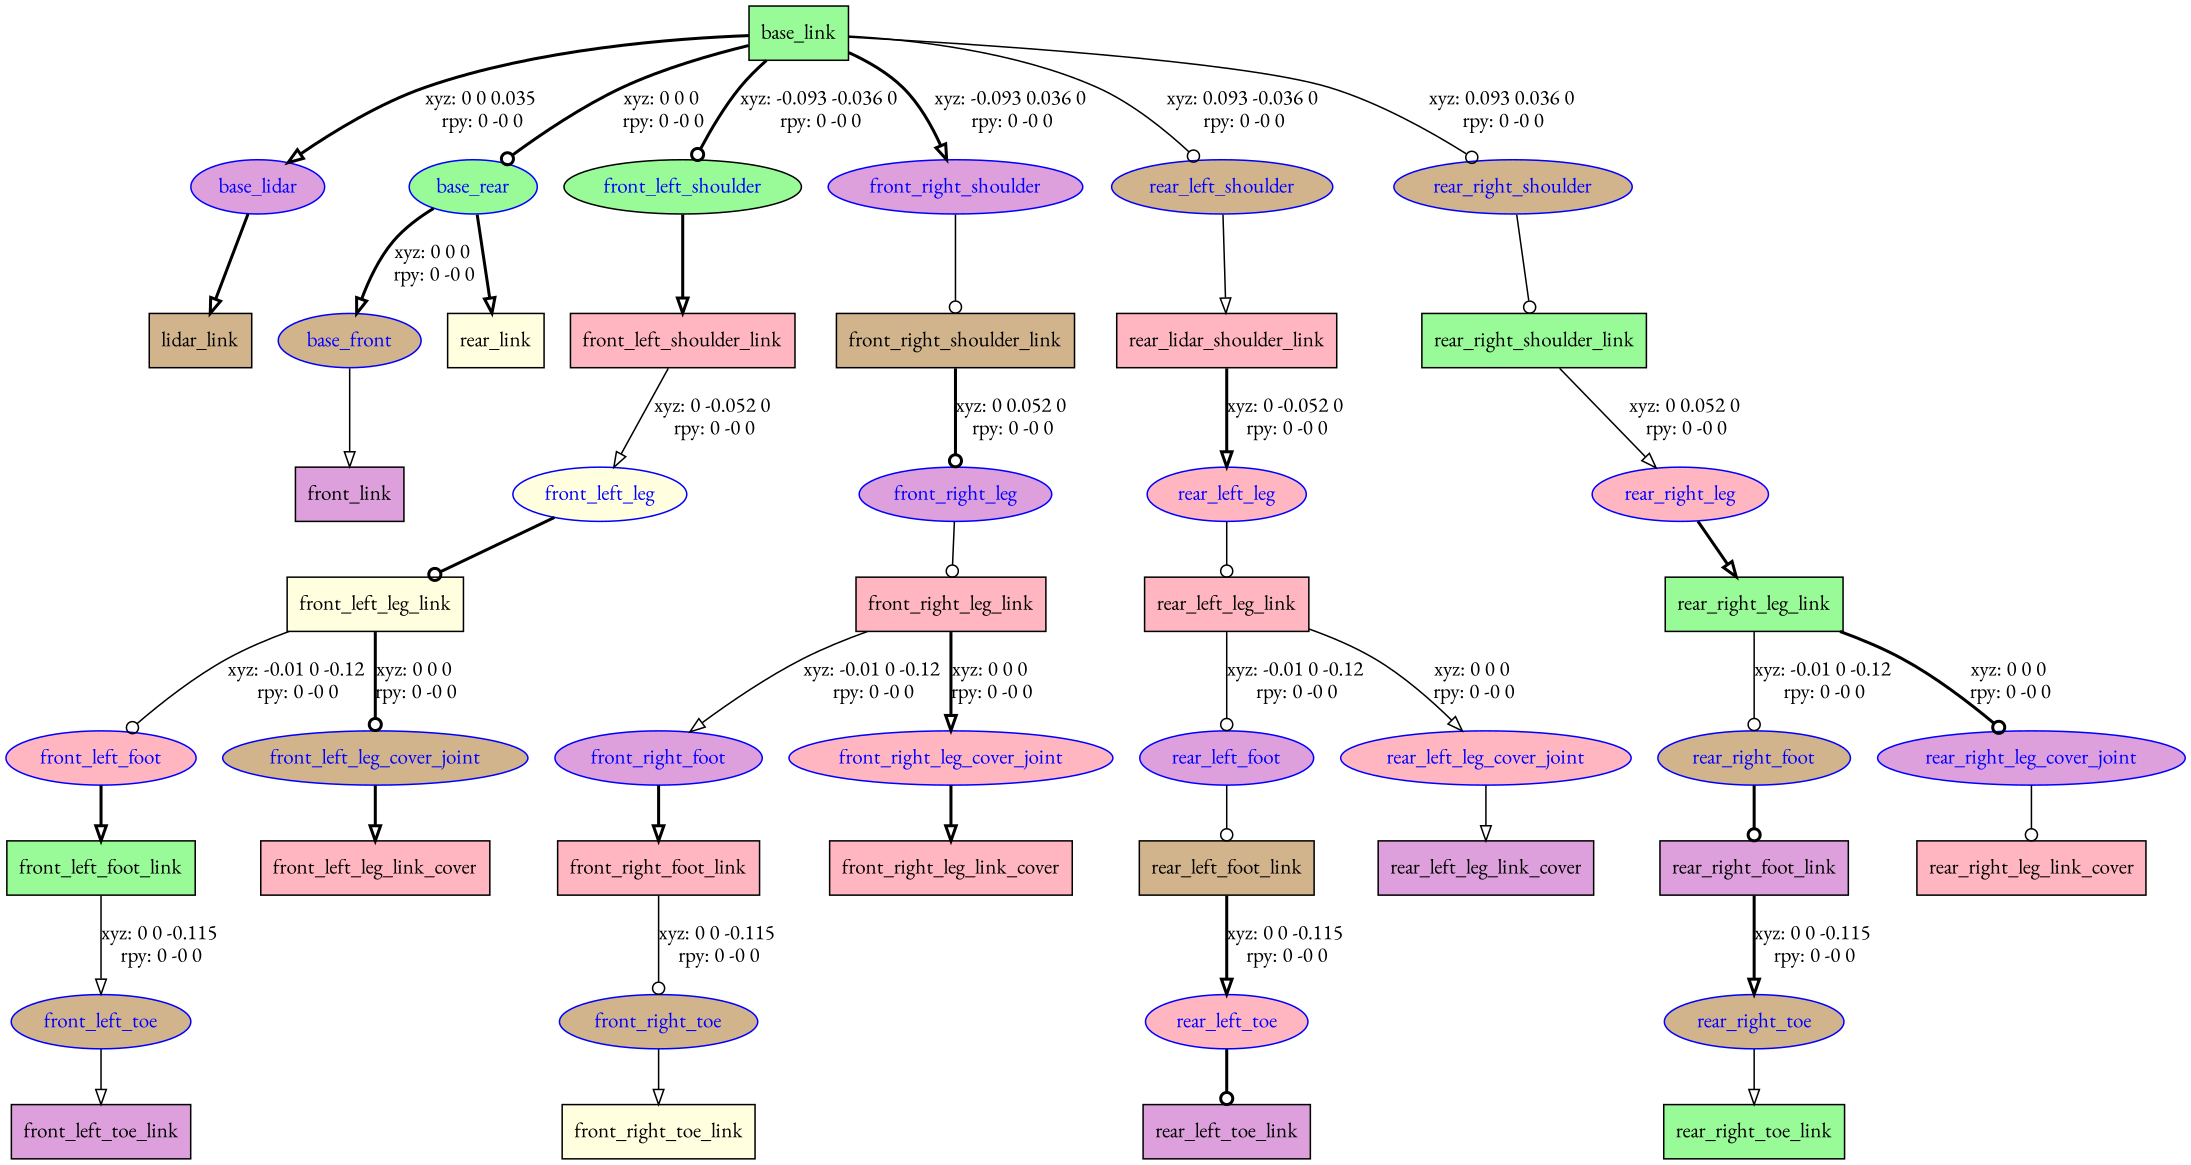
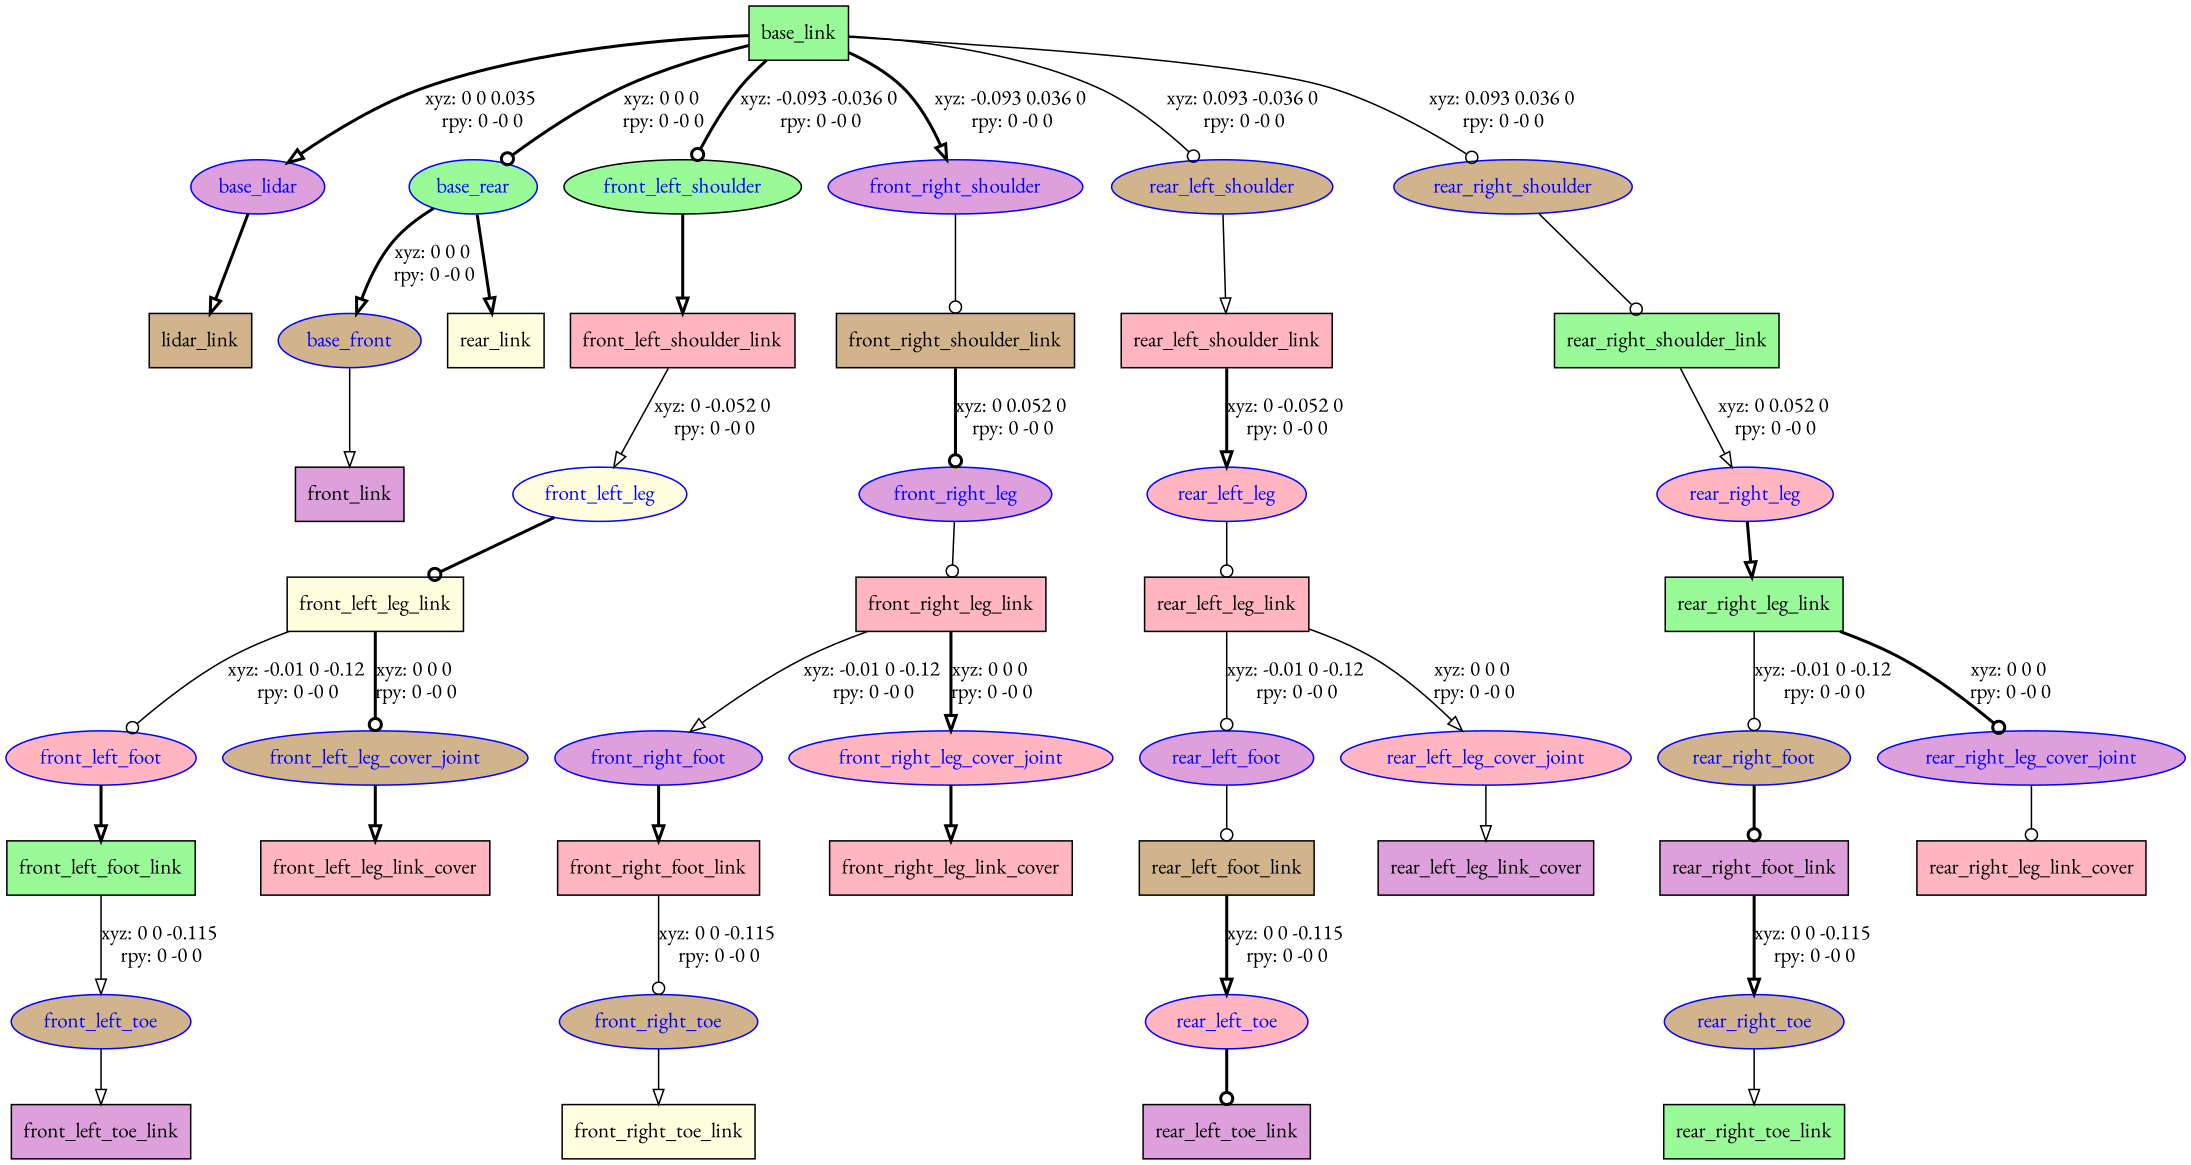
  digraph {
    fontname="EB Garamond"
    node [fillcolor=lightpink fontname="EB Garamond" shape=box style=filled]
    edge [arrowhead=onormal fontname="EB Garamond" style=bold]
    n1 [fillcolor=palegreen label=base_link]
    base_lidar [color=blue fillcolor=plum fontcolor=blue shape=ellipse]
    base_rear [color=blue fillcolor=palegreen fontcolor=blue shape=ellipse]
    front_left_shoulder [color=black fillcolor=palegreen fontcolor=blue shape=ellipse]
    front_right_shoulder [color=blue fillcolor=plum fontcolor=blue shape=ellipse]
    rear_left_shoulder [color=blue fillcolor=tan fontcolor=blue shape=ellipse]
    rear_right_shoulder [color=blue fillcolor=tan fontcolor=blue shape=ellipse]
    base_front [color=blue fillcolor=tan fontcolor=blue shape=ellipse]
    n9 [fillcolor=plum label=front_link]
    n10 [fillcolor=tan label=lidar_link]
    n11 [fillcolor=lightyellow label=rear_link]
    n12 [label=front_left_shoulder_link]
    n13 [fillcolor=tan label=front_right_shoulder_link]
-   n14 [label=rear_lidar_shoulder_link]
+   n14 [label=rear_left_shoulder_link]
    n15 [fillcolor=palegreen label=rear_right_shoulder_link]
    front_left_leg [color=blue fillcolor=lightyellow fontcolor=blue shape=ellipse]
    n17 [fillcolor=lightyellow label=front_left_leg_link]
    front_left_foot [color=blue fontcolor=blue shape=ellipse]
    front_left_leg_cover_joint [color=blue fillcolor=tan fontcolor=blue shape=ellipse]
    n20 [fillcolor=palegreen label=front_left_foot_link]
    n21 [label=front_left_leg_link_cover]
    front_left_toe [color=blue fillcolor=tan fontcolor=blue shape=ellipse]
    n23 [fillcolor=plum label=front_left_toe_link]
    front_right_leg [color=blue fillcolor=plum fontcolor=blue shape=ellipse]
    n25 [label=front_right_leg_link]
    front_right_foot [color=blue fillcolor=plum fontcolor=blue shape=ellipse]
    front_right_leg_cover_joint [color=blue fontcolor=blue shape=ellipse]
    n28 [label=front_right_foot_link]
    n29 [label=front_right_leg_link_cover]
    front_right_toe [color=blue fillcolor=tan fontcolor=blue shape=ellipse]
    n31 [fillcolor=lightyellow label=front_right_toe_link]
    rear_left_leg [color=blue fontcolor=blue shape=ellipse]
    n33 [label=rear_left_leg_link]
    rear_left_foot [color=blue fillcolor=plum fontcolor=blue shape=ellipse]
    rear_left_leg_cover_joint [color=blue fontcolor=blue shape=ellipse]
    n36 [fillcolor=tan label=rear_left_foot_link]
    n37 [fillcolor=plum label=rear_left_leg_link_cover]
    rear_left_toe [color=blue fontcolor=blue shape=ellipse]
    n39 [fillcolor=plum label=rear_left_toe_link]
    rear_right_leg [color=blue fontcolor=blue shape=ellipse]
    n41 [fillcolor=palegreen label=rear_right_leg_link]
    rear_right_foot [color=blue fillcolor=tan fontcolor=blue shape=ellipse]
    rear_right_leg_cover_joint [color=blue fillcolor=plum fontcolor=blue shape=ellipse]
    n44 [fillcolor=plum label=rear_right_foot_link]
    n45 [label=rear_right_leg_link_cover]
    rear_right_toe [color=blue fillcolor=tan fontcolor=blue shape=ellipse]
    n47 [fillcolor=palegreen label=rear_right_toe_link]
    n1 -> base_lidar [label="xyz: 0 0 0.035 \nrpy: 0 -0 0"]
    n1 -> base_rear [arrowhead=odot label="xyz: 0 0 0 \nrpy: 0 -0 0"]
    n1 -> front_left_shoulder [arrowhead=odot label="xyz: -0.093 -0.036 0 \nrpy: 0 -0 0"]
    n1 -> front_right_shoulder [label="xyz: -0.093 0.036 0 \nrpy: 0 -0 0"]
    n1 -> rear_left_shoulder [arrowhead=odot label="xyz: 0.093 -0.036 0 \nrpy: 0 -0 0" style=solid]
    n1 -> rear_right_shoulder [arrowhead=odot label="xyz: 0.093 0.036 0 \nrpy: 0 -0 0" style=solid]
    base_lidar -> n10
    base_rear -> base_front [label="xyz: 0 0 0 \nrpy: 0 -0 0"]
    base_rear -> n11
    front_left_shoulder -> n12
    front_right_shoulder -> n13 [arrowhead=odot style=solid]
    rear_left_shoulder -> n14 [style=solid]
    rear_right_shoulder -> n15 [arrowhead=odot style=solid]
    base_front -> n9 [style=solid]
    n12 -> front_left_leg [label="xyz: 0 -0.052 0 \nrpy: 0 -0 0" style=solid]
    n13 -> front_right_leg [arrowhead=odot label="xyz: 0 0.052 0 \nrpy: 0 -0 0"]
    n14 -> rear_left_leg [label="xyz: 0 -0.052 0 \nrpy: 0 -0 0"]
    n15 -> rear_right_leg [label="xyz: 0 0.052 0 \nrpy: 0 -0 0" style=solid]
    front_left_leg -> n17 [arrowhead=odot]
    n17 -> front_left_foot [arrowhead=odot label="xyz: -0.01 0 -0.12 \nrpy: 0 -0 0" style=solid]
    n17 -> front_left_leg_cover_joint [arrowhead=odot label="xyz: 0 0 0 \nrpy: 0 -0 0"]
    front_left_foot -> n20
    front_left_leg_cover_joint -> n21
    n20 -> front_left_toe [label="xyz: 0 0 -0.115 \nrpy: 0 -0 0" style=solid]
    front_left_toe -> n23 [style=solid]
    front_right_leg -> n25 [arrowhead=odot style=solid]
    n25 -> front_right_foot [label="xyz: -0.01 0 -0.12 \nrpy: 0 -0 0" style=solid]
    n25 -> front_right_leg_cover_joint [label="xyz: 0 0 0 \nrpy: 0 -0 0"]
    front_right_foot -> n28
    front_right_leg_cover_joint -> n29
    n28 -> front_right_toe [arrowhead=odot label="xyz: 0 0 -0.115 \nrpy: 0 -0 0" style=solid]
    front_right_toe -> n31 [style=solid]
    rear_left_leg -> n33 [arrowhead=odot style=solid]
    n33 -> rear_left_foot [arrowhead=odot label="xyz: -0.01 0 -0.12 \nrpy: 0 -0 0" style=solid]
    n33 -> rear_left_leg_cover_joint [label="xyz: 0 0 0 \nrpy: 0 -0 0" style=solid]
    rear_left_foot -> n36 [arrowhead=odot style=solid]
    rear_left_leg_cover_joint -> n37 [style=solid]
    n36 -> rear_left_toe [label="xyz: 0 0 -0.115 \nrpy: 0 -0 0"]
    rear_left_toe -> n39 [arrowhead=odot]
    rear_right_leg -> n41
    n41 -> rear_right_foot [arrowhead=odot label="xyz: -0.01 0 -0.12 \nrpy: 0 -0 0" style=solid]
    n41 -> rear_right_leg_cover_joint [arrowhead=odot label="xyz: 0 0 0 \nrpy: 0 -0 0"]
    rear_right_foot -> n44 [arrowhead=odot]
    rear_right_leg_cover_joint -> n45 [arrowhead=odot style=solid]
    n44 -> rear_right_toe [label="xyz: 0 0 -0.115 \nrpy: 0 -0 0"]
    rear_right_toe -> n47 [style=solid]
  }
